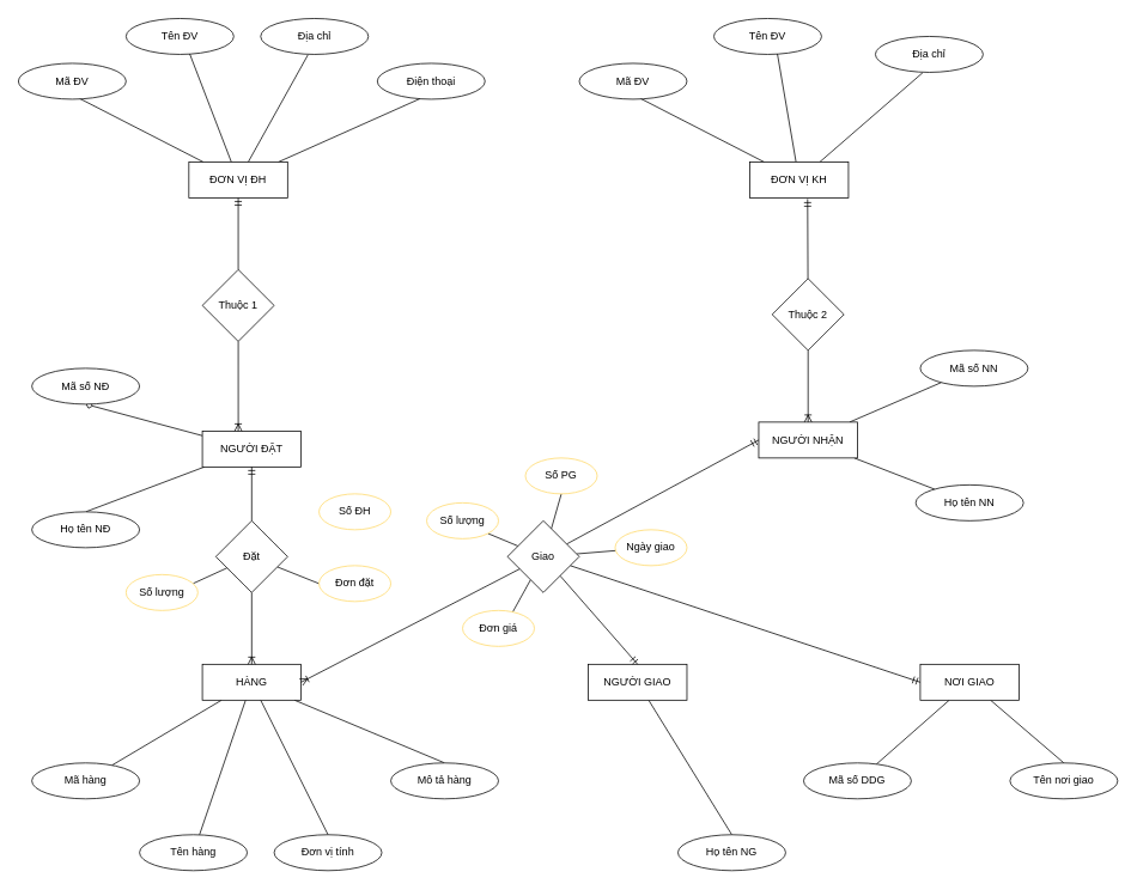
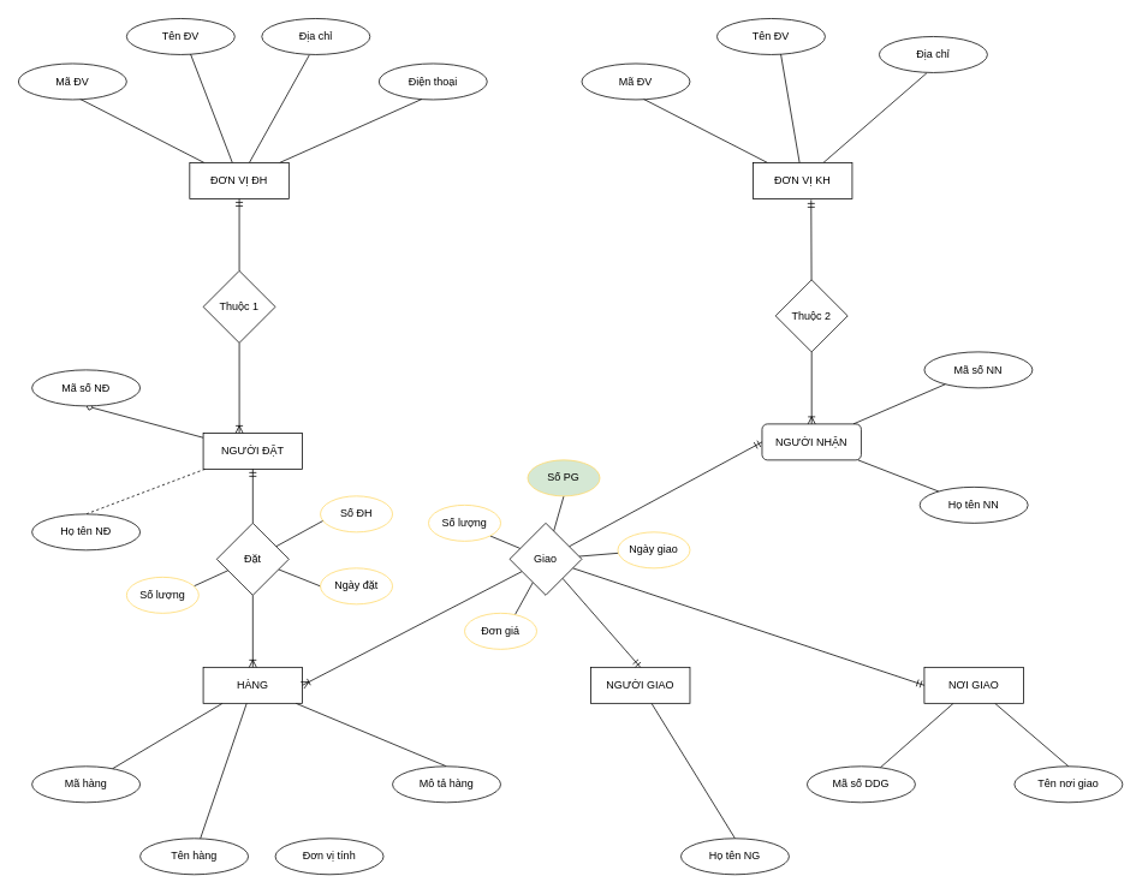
  <mxCell id="0" />
  <mxCell id="1" parent="0" />
  <mxCell id="2" style="rounded=0;orthogonalLoop=1;jettySize=auto;html=1;entryX=0.565;entryY=0.975;entryDx=0;entryDy=0;entryPerimeter=0;endArrow=none;endFill=0;" edge="1" parent="1" source="6" target="7"><mxGeometry relative="1" as="geometry" /></mxCell>
  <mxCell id="3" style="edgeStyle=none;rounded=0;orthogonalLoop=1;jettySize=auto;html=1;entryX=0.589;entryY=0.968;entryDx=0;entryDy=0;entryPerimeter=0;endArrow=none;endFill=0;" edge="1" parent="1" source="6" target="8"><mxGeometry relative="1" as="geometry" /></mxCell>
  <mxCell id="4" style="edgeStyle=none;rounded=0;orthogonalLoop=1;jettySize=auto;html=1;entryX=0.439;entryY=1.011;entryDx=0;entryDy=0;entryPerimeter=0;endArrow=none;endFill=0;" edge="1" parent="1" source="6" target="9"><mxGeometry relative="1" as="geometry" /></mxCell>
  <mxCell id="5" style="edgeStyle=none;rounded=0;orthogonalLoop=1;jettySize=auto;html=1;entryX=0.404;entryY=0.975;entryDx=0;entryDy=0;entryPerimeter=0;endArrow=none;endFill=0;" edge="1" parent="1" source="6" target="10"><mxGeometry relative="1" as="geometry" /></mxCell>
  <mxCell id="6" value="ĐƠN VỊ ĐH" style="rounded=0;whiteSpace=wrap;html=1;" vertex="1" parent="1"><mxGeometry x="210" y="180" width="110" height="40" as="geometry" /></mxCell>
  <mxCell id="7" value="Mã ĐV" style="ellipse;whiteSpace=wrap;html=1;" vertex="1" parent="1"><mxGeometry x="20" y="70" width="120" height="40" as="geometry" /></mxCell>
  <mxCell id="8" value="Tên ĐV" style="ellipse;whiteSpace=wrap;html=1;" vertex="1" parent="1"><mxGeometry x="140" y="20" width="120" height="40" as="geometry" /></mxCell>
  <mxCell id="9" value="Địa chỉ" style="ellipse;whiteSpace=wrap;html=1;" vertex="1" parent="1"><mxGeometry x="290" y="20" width="120" height="40" as="geometry" /></mxCell>
  <mxCell id="10" value="Điện thoại" style="ellipse;whiteSpace=wrap;html=1;" vertex="1" parent="1"><mxGeometry x="420" y="70" width="120" height="40" as="geometry" /></mxCell>
  <mxCell id="11" style="rounded=0;orthogonalLoop=1;jettySize=auto;html=1;entryX=0.565;entryY=0.975;entryDx=0;entryDy=0;entryPerimeter=0;endArrow=none;endFill=0;" edge="1" parent="1" source="14" target="15"><mxGeometry relative="1" as="geometry" /></mxCell>
  <mxCell id="12" style="edgeStyle=none;rounded=0;orthogonalLoop=1;jettySize=auto;html=1;entryX=0.589;entryY=0.968;entryDx=0;entryDy=0;entryPerimeter=0;endArrow=none;endFill=0;" edge="1" parent="1" source="14" target="16"><mxGeometry relative="1" as="geometry" /></mxCell>
  <mxCell id="13" style="edgeStyle=none;rounded=0;orthogonalLoop=1;jettySize=auto;html=1;entryX=0.439;entryY=1.011;entryDx=0;entryDy=0;entryPerimeter=0;endArrow=none;endFill=0;" edge="1" parent="1" source="14" target="17"><mxGeometry relative="1" as="geometry" /></mxCell>
  <mxCell id="14" value="ĐƠN VỊ KH" style="rounded=0;whiteSpace=wrap;html=1;" vertex="1" parent="1"><mxGeometry x="835" y="180" width="110" height="40" as="geometry" /></mxCell>
  <mxCell id="15" value="Mã ĐV" style="ellipse;whiteSpace=wrap;html=1;" vertex="1" parent="1"><mxGeometry x="645" y="70" width="120" height="40" as="geometry" /></mxCell>
  <mxCell id="16" value="Tên ĐV" style="ellipse;whiteSpace=wrap;html=1;" vertex="1" parent="1"><mxGeometry x="795" y="20" width="120" height="40" as="geometry" /></mxCell>
  <mxCell id="17" value="Địa chỉ" style="ellipse;whiteSpace=wrap;html=1;" vertex="1" parent="1"><mxGeometry x="975" y="40" width="120" height="40" as="geometry" /></mxCell>
  <mxCell id="18" style="edgeStyle=none;rounded=0;orthogonalLoop=1;jettySize=auto;html=1;endArrow=none;endFill=0;" edge="1" parent="1" source="22" target="23"><mxGeometry relative="1" as="geometry" /></mxCell>
  <mxCell id="19" style="edgeStyle=none;rounded=0;orthogonalLoop=1;jettySize=auto;html=1;endArrow=none;endFill=0;" edge="1" parent="1" source="22" target="24"><mxGeometry relative="1" as="geometry" /></mxCell>
- <mxCell id="20" style="edgeStyle=none;rounded=0;orthogonalLoop=1;jettySize=auto;html=1;entryX=0.5;entryY=0;entryDx=0;entryDy=0;endArrow=none;endFill=0;" edge="1" parent="1" source="22" target="25"><mxGeometry relative="1" as="geometry" /></mxCell>
  <mxCell id="21" style="edgeStyle=none;rounded=0;orthogonalLoop=1;jettySize=auto;html=1;entryX=0.5;entryY=0;entryDx=0;entryDy=0;endArrow=none;endFill=0;" edge="1" parent="1" source="22" target="26"><mxGeometry relative="1" as="geometry" /></mxCell>
  <mxCell id="22" value="HÀNG" style="rounded=0;whiteSpace=wrap;html=1;" vertex="1" parent="1"><mxGeometry x="225" y="740" width="110" height="40" as="geometry" /></mxCell>
  <mxCell id="23" value="Mã hàng" style="ellipse;whiteSpace=wrap;html=1;" vertex="1" parent="1"><mxGeometry x="35" y="850" width="120" height="40" as="geometry" /></mxCell>
  <mxCell id="24" value="Tên hàng" style="ellipse;whiteSpace=wrap;html=1;" vertex="1" parent="1"><mxGeometry x="155" y="930" width="120" height="40" as="geometry" /></mxCell>
  <mxCell id="25" value="Đơn vị tính" style="ellipse;whiteSpace=wrap;html=1;" vertex="1" parent="1"><mxGeometry x="305" y="930" width="120" height="40" as="geometry" /></mxCell>
  <mxCell id="26" value="Mô tả hàng" style="ellipse;whiteSpace=wrap;html=1;" vertex="1" parent="1"><mxGeometry x="435" y="850" width="120" height="40" as="geometry" /></mxCell>
  <mxCell id="27" style="edgeStyle=none;rounded=0;orthogonalLoop=1;jettySize=auto;html=1;entryX=0.5;entryY=1;entryDx=0;entryDy=0;endArrow=diamond;endFill=0;" edge="1" parent="1" source="29" target="30"><mxGeometry relative="1" as="geometry" /></mxCell>
- <mxCell id="28" style="edgeStyle=none;rounded=0;orthogonalLoop=1;jettySize=auto;html=1;entryX=0.5;entryY=0;entryDx=0;entryDy=0;endArrow=none;endFill=0;" edge="1" parent="1" source="29" target="31"><mxGeometry relative="1" as="geometry" /></mxCell>
+ <mxCell id="28" style="edgeStyle=none;rounded=0;orthogonalLoop=1;jettySize=auto;html=1;entryX=0.5;entryY=0;entryDx=0;entryDy=0;endArrow=none;endFill=0;dashed=1;" edge="1" parent="1" source="29" target="31"><mxGeometry relative="1" as="geometry" /></mxCell>
  <mxCell id="29" value="NGƯỜI ĐẶT" style="rounded=0;whiteSpace=wrap;html=1;" vertex="1" parent="1"><mxGeometry x="225" y="480" width="110" height="40" as="geometry" /></mxCell>
  <mxCell id="30" value="Mã số NĐ" style="ellipse;whiteSpace=wrap;html=1;" vertex="1" parent="1"><mxGeometry x="35" y="410" width="120" height="40" as="geometry" /></mxCell>
  <mxCell id="31" value="Họ tên NĐ" style="ellipse;whiteSpace=wrap;html=1;" vertex="1" parent="1"><mxGeometry x="35" y="570" width="120" height="40" as="geometry" /></mxCell>
  <mxCell id="32" style="edgeStyle=none;rounded=0;orthogonalLoop=1;jettySize=auto;html=1;endArrow=none;endFill=0;" edge="1" parent="1" source="34" target="35"><mxGeometry relative="1" as="geometry" /></mxCell>
  <mxCell id="33" style="edgeStyle=none;rounded=0;orthogonalLoop=1;jettySize=auto;html=1;entryX=0.5;entryY=0;entryDx=0;entryDy=0;endArrow=none;endFill=0;" edge="1" parent="1" source="34" target="36"><mxGeometry relative="1" as="geometry" /></mxCell>
  <mxCell id="34" value="NƠI GIAO" style="rounded=0;whiteSpace=wrap;html=1;" vertex="1" parent="1"><mxGeometry x="1025" y="740" width="110" height="40" as="geometry" /></mxCell>
  <mxCell id="35" value="Mã số DDG" style="ellipse;whiteSpace=wrap;html=1;" vertex="1" parent="1"><mxGeometry x="895" y="850" width="120" height="40" as="geometry" /></mxCell>
  <mxCell id="36" value="Tên nơi giao" style="ellipse;whiteSpace=wrap;html=1;" vertex="1" parent="1"><mxGeometry x="1125" y="850" width="120" height="40" as="geometry" /></mxCell>
  <mxCell id="37" style="edgeStyle=none;rounded=0;orthogonalLoop=1;jettySize=auto;html=1;endArrow=none;endFill=0;" edge="1" parent="1" source="39" target="40"><mxGeometry relative="1" as="geometry" /></mxCell>
  <mxCell id="38" style="edgeStyle=none;rounded=0;orthogonalLoop=1;jettySize=auto;html=1;endArrow=none;endFill=0;" edge="1" parent="1" source="39" target="41"><mxGeometry relative="1" as="geometry" /></mxCell>
- <mxCell id="39" value="NGƯỜI NHẬN" style="rounded=0;whiteSpace=wrap;html=1;" vertex="1" parent="1"><mxGeometry x="845" y="470" width="110" height="40" as="geometry" /></mxCell>
+ <mxCell id="39" value="NGƯỜI NHẬN" style="whiteSpace=wrap;html=1;rounded=1;" vertex="1" parent="1"><mxGeometry x="845" y="470" width="110" height="40" as="geometry" /></mxCell>
  <mxCell id="40" value="Mã số NN" style="ellipse;whiteSpace=wrap;html=1;" vertex="1" parent="1"><mxGeometry x="1025" y="390" width="120" height="40" as="geometry" /></mxCell>
  <mxCell id="41" value="Họ tên NN" style="ellipse;whiteSpace=wrap;html=1;" vertex="1" parent="1"><mxGeometry x="1020" y="540" width="120" height="40" as="geometry" /></mxCell>
  <mxCell id="42" style="edgeStyle=none;rounded=0;orthogonalLoop=1;jettySize=auto;html=1;entryX=0.5;entryY=0;entryDx=0;entryDy=0;endArrow=none;endFill=0;" edge="1" parent="1" source="43" target="44"><mxGeometry relative="1" as="geometry" /></mxCell>
  <mxCell id="43" value="NGƯỜI GIAO" style="rounded=0;whiteSpace=wrap;html=1;" vertex="1" parent="1"><mxGeometry x="655" y="740" width="110" height="40" as="geometry" /></mxCell>
  <mxCell id="44" value="Họ tên NG" style="ellipse;whiteSpace=wrap;html=1;" vertex="1" parent="1"><mxGeometry x="755" y="930" width="120" height="40" as="geometry" /></mxCell>
  <mxCell id="45" style="edgeStyle=none;rounded=0;orthogonalLoop=1;jettySize=auto;html=1;entryX=0.5;entryY=1;entryDx=0;entryDy=0;endArrow=ERmandOne;endFill=0;" edge="1" parent="1" source="47" target="6"><mxGeometry relative="1" as="geometry" /></mxCell>
  <mxCell id="46" style="edgeStyle=none;rounded=0;orthogonalLoop=1;jettySize=auto;html=1;entryX=0.364;entryY=0;entryDx=0;entryDy=0;entryPerimeter=0;endArrow=ERoneToMany;endFill=0;" edge="1" parent="1" source="47" target="29"><mxGeometry relative="1" as="geometry" /></mxCell>
  <mxCell id="47" value="Thuộc 1" style="rhombus;whiteSpace=wrap;html=1;" vertex="1" parent="1"><mxGeometry x="225" y="300" width="80" height="80" as="geometry" /></mxCell>
  <mxCell id="48" style="edgeStyle=none;rounded=0;orthogonalLoop=1;jettySize=auto;html=1;entryX=0.586;entryY=1.032;entryDx=0;entryDy=0;entryPerimeter=0;endArrow=ERmandOne;endFill=0;" edge="1" parent="1" source="50" target="14"><mxGeometry relative="1" as="geometry" /></mxCell>
  <mxCell id="49" style="edgeStyle=none;rounded=0;orthogonalLoop=1;jettySize=auto;html=1;entryX=0.5;entryY=0;entryDx=0;entryDy=0;endArrow=ERoneToMany;endFill=0;" edge="1" parent="1" source="50" target="39"><mxGeometry relative="1" as="geometry" /></mxCell>
  <mxCell id="50" value="Thuộc 2" style="rhombus;whiteSpace=wrap;html=1;" vertex="1" parent="1"><mxGeometry x="860" y="310" width="80" height="80" as="geometry" /></mxCell>
  <mxCell id="51" style="edgeStyle=none;rounded=0;orthogonalLoop=1;jettySize=auto;html=1;entryX=0.5;entryY=1;entryDx=0;entryDy=0;endArrow=ERmandOne;endFill=0;" edge="1" parent="1" source="56" target="29"><mxGeometry relative="1" as="geometry" /></mxCell>
  <mxCell id="52" style="edgeStyle=none;rounded=0;orthogonalLoop=1;jettySize=auto;html=1;endArrow=ERoneToMany;endFill=0;" edge="1" parent="1" source="56" target="22"><mxGeometry relative="1" as="geometry" /></mxCell>
  <mxCell id="53" style="edgeStyle=none;rounded=0;orthogonalLoop=1;jettySize=auto;html=1;entryX=0.936;entryY=0.246;entryDx=0;entryDy=0;endArrow=none;endFill=0;entryPerimeter=0;" edge="1" parent="1" source="56" target="68"><mxGeometry relative="1" as="geometry" /></mxCell>
  <mxCell id="54" style="edgeStyle=none;rounded=0;orthogonalLoop=1;jettySize=auto;html=1;entryX=0;entryY=0.5;entryDx=0;entryDy=0;endArrow=none;endFill=0;" edge="1" parent="1" source="56" target="67"><mxGeometry relative="1" as="geometry" /></mxCell>
+ <mxCell id="55" style="edgeStyle=none;rounded=0;orthogonalLoop=1;jettySize=auto;html=1;entryX=0.044;entryY=0.678;entryDx=0;entryDy=0;entryPerimeter=0;endArrow=none;endFill=0;" edge="1" parent="1" source="56" target="66"><mxGeometry relative="1" as="geometry" /></mxCell>
  <mxCell id="56" value="Đặt" style="rhombus;whiteSpace=wrap;html=1;" vertex="1" parent="1"><mxGeometry x="240" y="580" width="80" height="80" as="geometry" /></mxCell>
  <mxCell id="57" style="edgeStyle=none;rounded=0;orthogonalLoop=1;jettySize=auto;html=1;entryX=0;entryY=0.5;entryDx=0;entryDy=0;endArrow=ERmandOne;endFill=0;" edge="1" parent="1" source="65" target="39"><mxGeometry relative="1" as="geometry" /></mxCell>
  <mxCell id="58" style="edgeStyle=none;rounded=0;orthogonalLoop=1;jettySize=auto;html=1;endArrow=ERoneToMany;endFill=0;entryX=1;entryY=0.5;entryDx=0;entryDy=0;" edge="1" parent="1" source="65" target="22"><mxGeometry relative="1" as="geometry"><mxPoint x="345" y="760" as="targetPoint" /></mxGeometry></mxCell>
  <mxCell id="59" style="edgeStyle=none;rounded=0;orthogonalLoop=1;jettySize=auto;html=1;entryX=0.5;entryY=0;entryDx=0;entryDy=0;endArrow=ERmandOne;endFill=0;" edge="1" parent="1" source="65" target="43"><mxGeometry relative="1" as="geometry" /></mxCell>
  <mxCell id="60" style="edgeStyle=none;rounded=0;orthogonalLoop=1;jettySize=auto;html=1;endArrow=ERmandOne;endFill=0;entryX=0;entryY=0.5;entryDx=0;entryDy=0;" edge="1" parent="1" source="65" target="34"><mxGeometry relative="1" as="geometry"><mxPoint x="1075" y="740" as="targetPoint" /></mxGeometry></mxCell>
  <mxCell id="61" style="edgeStyle=none;rounded=0;orthogonalLoop=1;jettySize=auto;html=1;entryX=1;entryY=1;entryDx=0;entryDy=0;endArrow=none;endFill=0;" edge="1" parent="1" source="65" target="71"><mxGeometry relative="1" as="geometry" /></mxCell>
  <mxCell id="62" style="edgeStyle=none;rounded=0;orthogonalLoop=1;jettySize=auto;html=1;entryX=0.5;entryY=1;entryDx=0;entryDy=0;endArrow=none;endFill=0;" edge="1" parent="1" source="65" target="69"><mxGeometry relative="1" as="geometry" /></mxCell>
  <mxCell id="63" style="edgeStyle=none;rounded=0;orthogonalLoop=1;jettySize=auto;html=1;endArrow=none;endFill=0;" edge="1" parent="1" source="65" target="70"><mxGeometry relative="1" as="geometry" /></mxCell>
  <mxCell id="64" style="edgeStyle=none;rounded=0;orthogonalLoop=1;jettySize=auto;html=1;entryX=0.698;entryY=0.045;entryDx=0;entryDy=0;entryPerimeter=0;endArrow=none;endFill=0;" edge="1" parent="1" source="65" target="72"><mxGeometry relative="1" as="geometry" /></mxCell>
  <mxCell id="65" value="Giao" style="rhombus;whiteSpace=wrap;html=1;" vertex="1" parent="1"><mxGeometry x="565" y="580" width="80" height="80" as="geometry" /></mxCell>
  <mxCell id="66" value="Số ĐH" style="ellipse;whiteSpace=wrap;html=1;strokeColor=#FFD966;" vertex="1" parent="1"><mxGeometry x="355" y="550" width="80" height="40" as="geometry" /></mxCell>
- <mxCell id="67" value="Đơn đặt" style="ellipse;whiteSpace=wrap;html=1;strokeColor=#FFD966;" vertex="1" parent="1"><mxGeometry x="355" y="630" width="80" height="40" as="geometry" /></mxCell>
+ <mxCell id="67" value="Ngày đặt" style="ellipse;whiteSpace=wrap;html=1;strokeColor=#FFD966;" vertex="1" parent="1"><mxGeometry x="355" y="630" width="80" height="40" as="geometry" /></mxCell>
  <mxCell id="68" value="Số lượng" style="ellipse;whiteSpace=wrap;html=1;strokeColor=#FFD966;" vertex="1" parent="1"><mxGeometry x="140" y="640" width="80" height="40" as="geometry" /></mxCell>
- <mxCell id="69" value="Số PG" style="ellipse;whiteSpace=wrap;html=1;strokeColor=#FFD966;" vertex="1" parent="1"><mxGeometry x="585" y="510" width="80" height="40" as="geometry" /></mxCell>
+ <mxCell id="69" value="Số PG" style="ellipse;whiteSpace=wrap;html=1;strokeColor=#FFD966;fillColor=#d5e8d4;" vertex="1" parent="1"><mxGeometry x="585" y="510" width="80" height="40" as="geometry" /></mxCell>
  <mxCell id="70" value="Ngày giao" style="ellipse;whiteSpace=wrap;html=1;strokeColor=#FFD966;" vertex="1" parent="1"><mxGeometry x="685" y="590" width="80" height="40" as="geometry" /></mxCell>
  <mxCell id="71" value="Số lượng" style="ellipse;whiteSpace=wrap;html=1;strokeColor=#FFD966;" vertex="1" parent="1"><mxGeometry x="475" y="560" width="80" height="40" as="geometry" /></mxCell>
  <mxCell id="72" value="Đơn giá" style="ellipse;whiteSpace=wrap;html=1;strokeColor=#FFD966;" vertex="1" parent="1"><mxGeometry x="515" y="680" width="80" height="40" as="geometry" /></mxCell>
